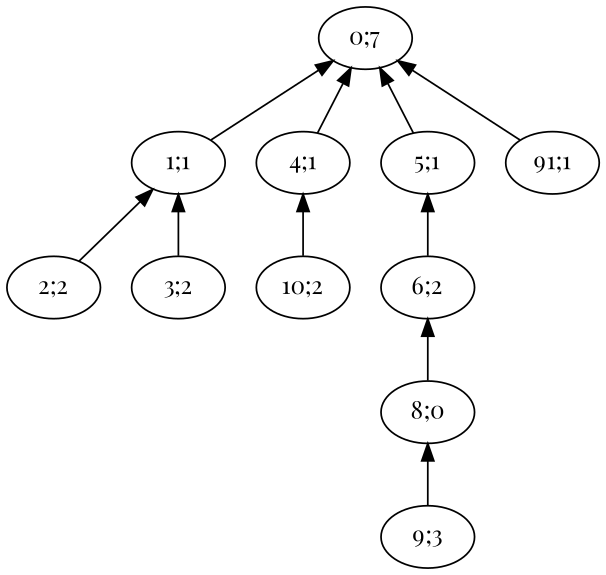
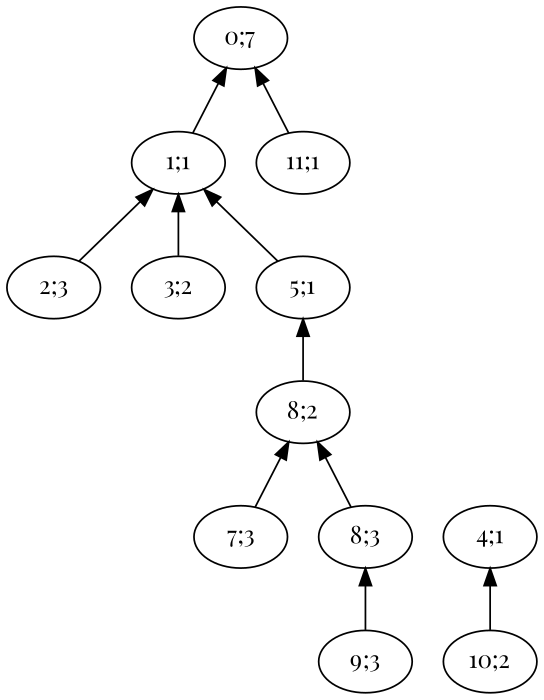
  digraph {
    fontname="Playfair Display"
    rankdir=BT
    node [fontname="Playfair Display"]
    edge [fontname="Playfair Display"]
    n1 [label="0;7"]
    "1;1"
-   "2;2"
+   "2;2" [label="2;3"]
    "3;2"
    "4;1"
    "5;1"
-   "6;2"
-   "8;3" [label="8;0"]
+   "6;2" [label="8;2"]
+   "7;3"
+   "8;3"
    "9;3"
    "10;2"
-   "11;1" [label="91;1"]
+   "11;1"
    "1;1" -> n1
    "2;2" -> "1;1"
    "3;2" -> "1;1"
-   "4;1" -> n1
-   "5;1" -> n1
+   "5;1" -> "1;1"
    "6;2" -> "5;1"
+   "7;3" -> "6;2"
    "8;3" -> "6;2"
    "9;3" -> "8;3"
    "10;2" -> "4;1"
    "11;1" -> n1
  }
